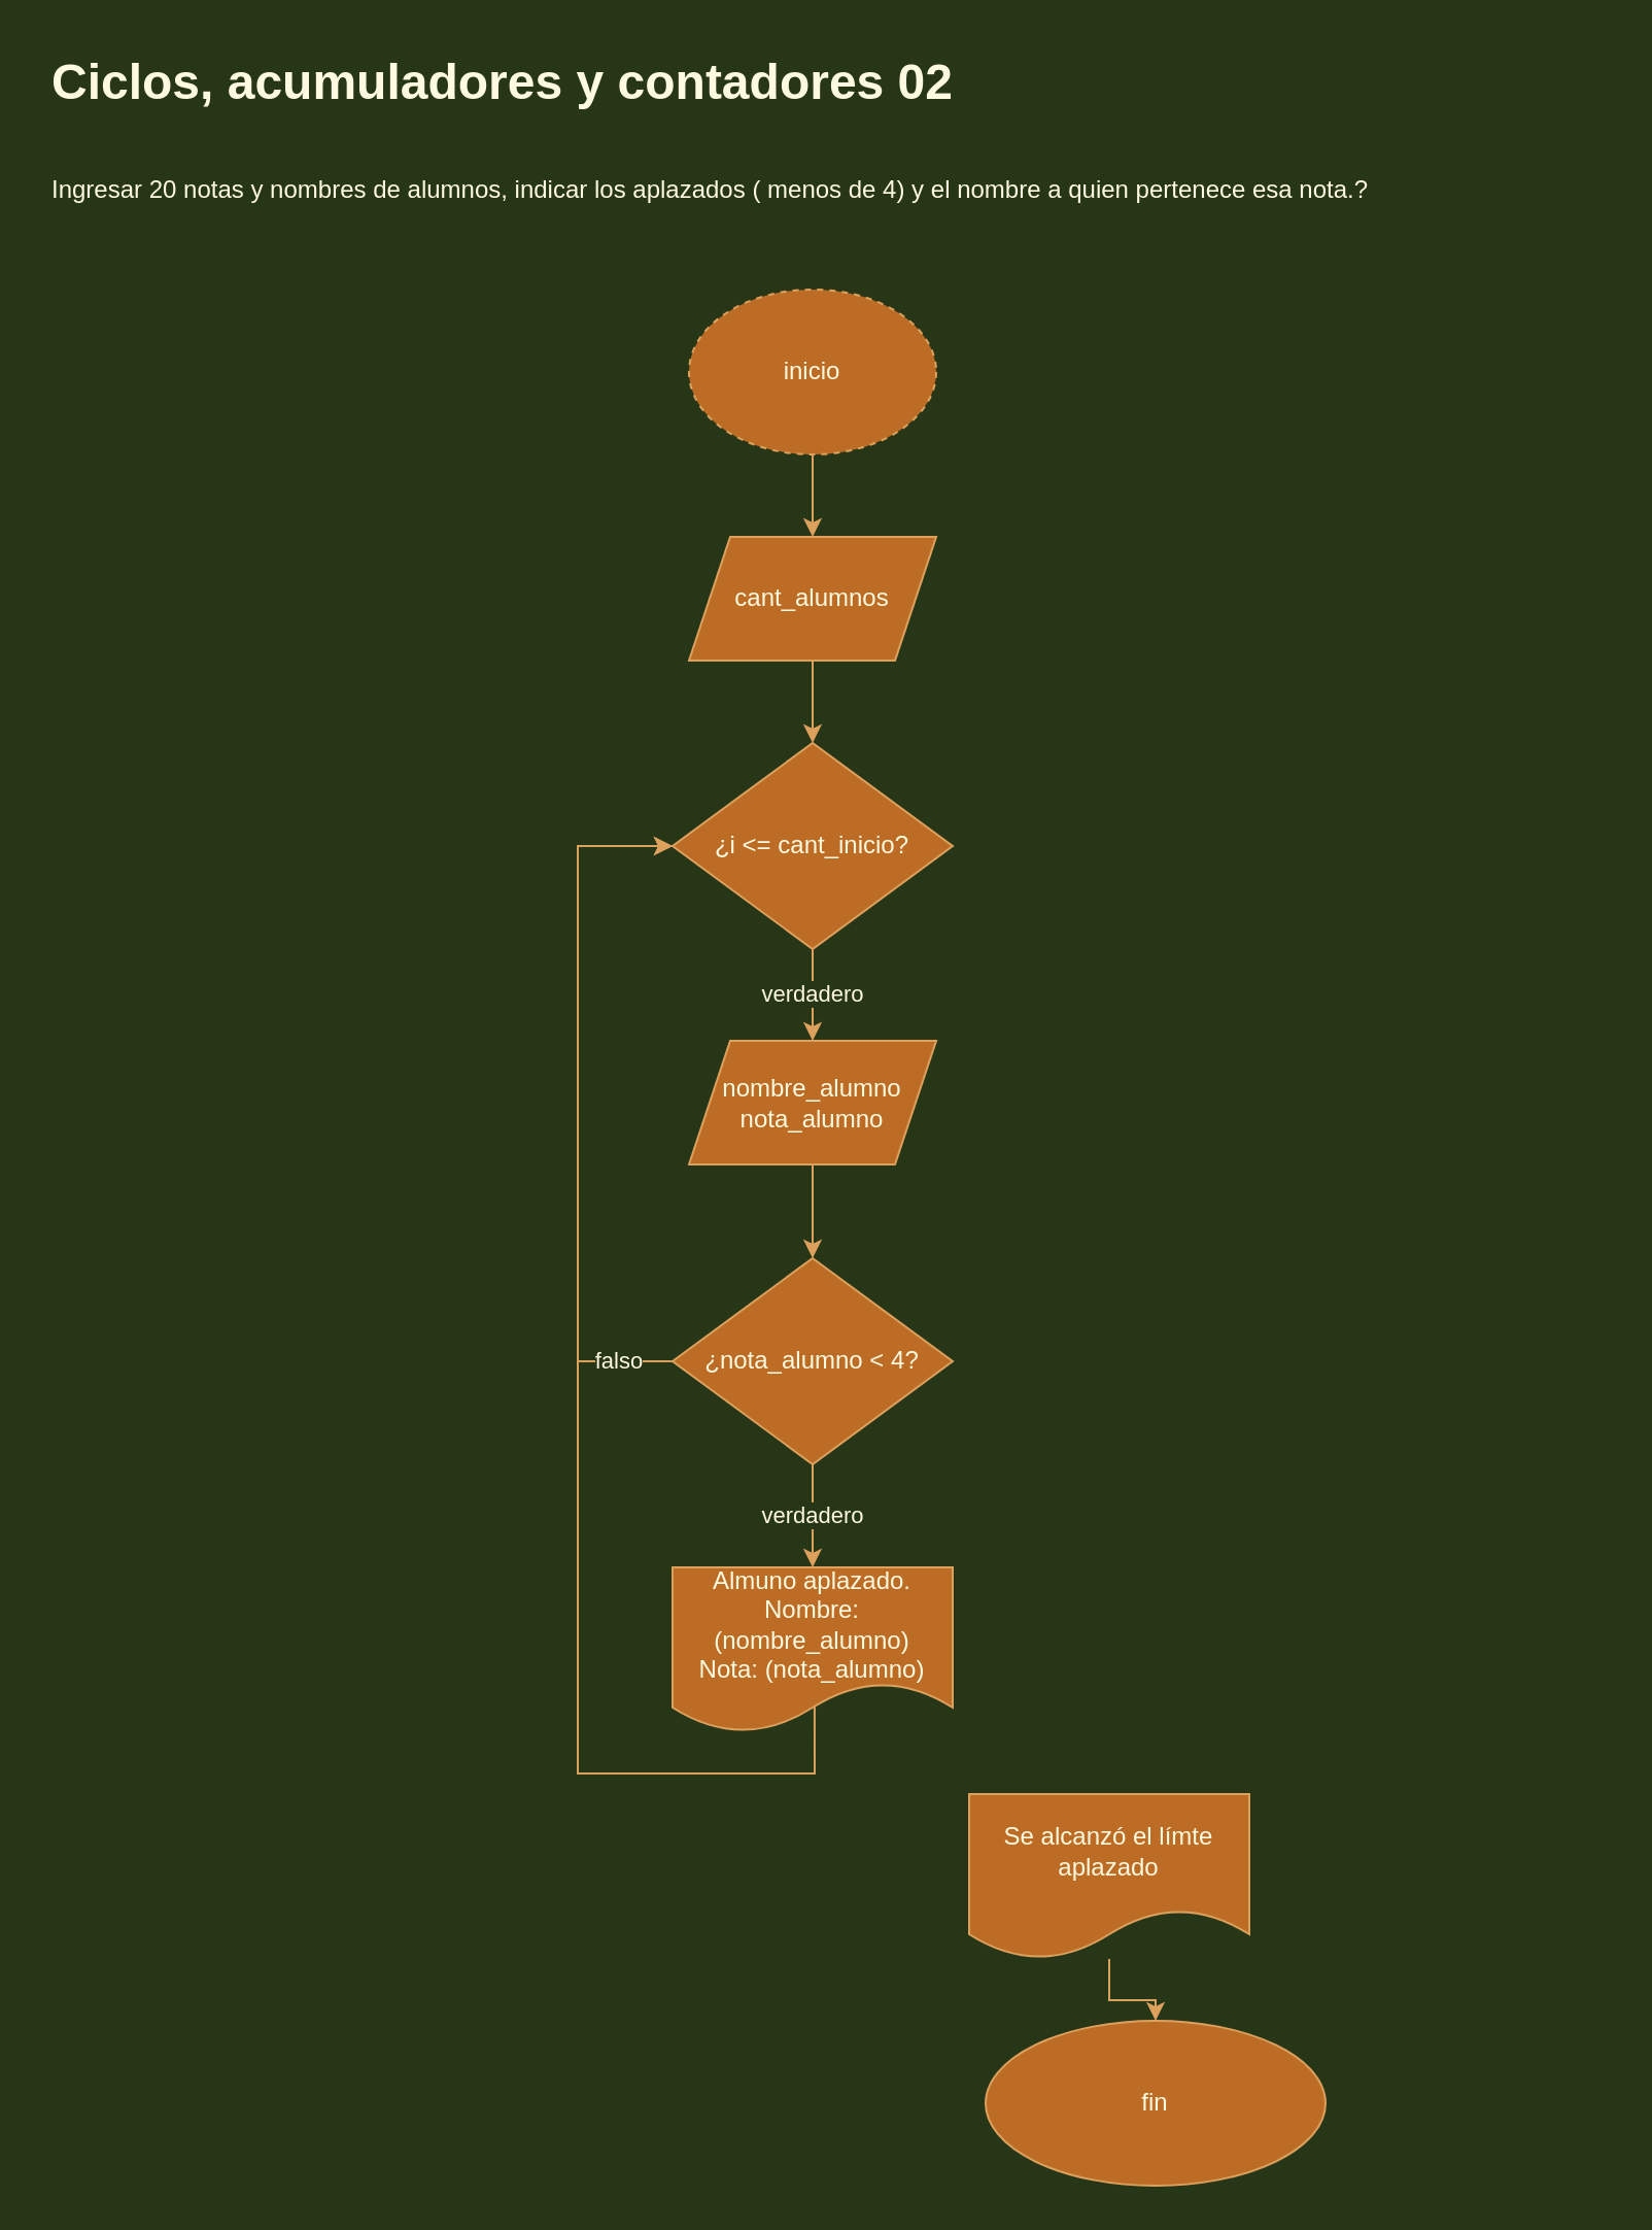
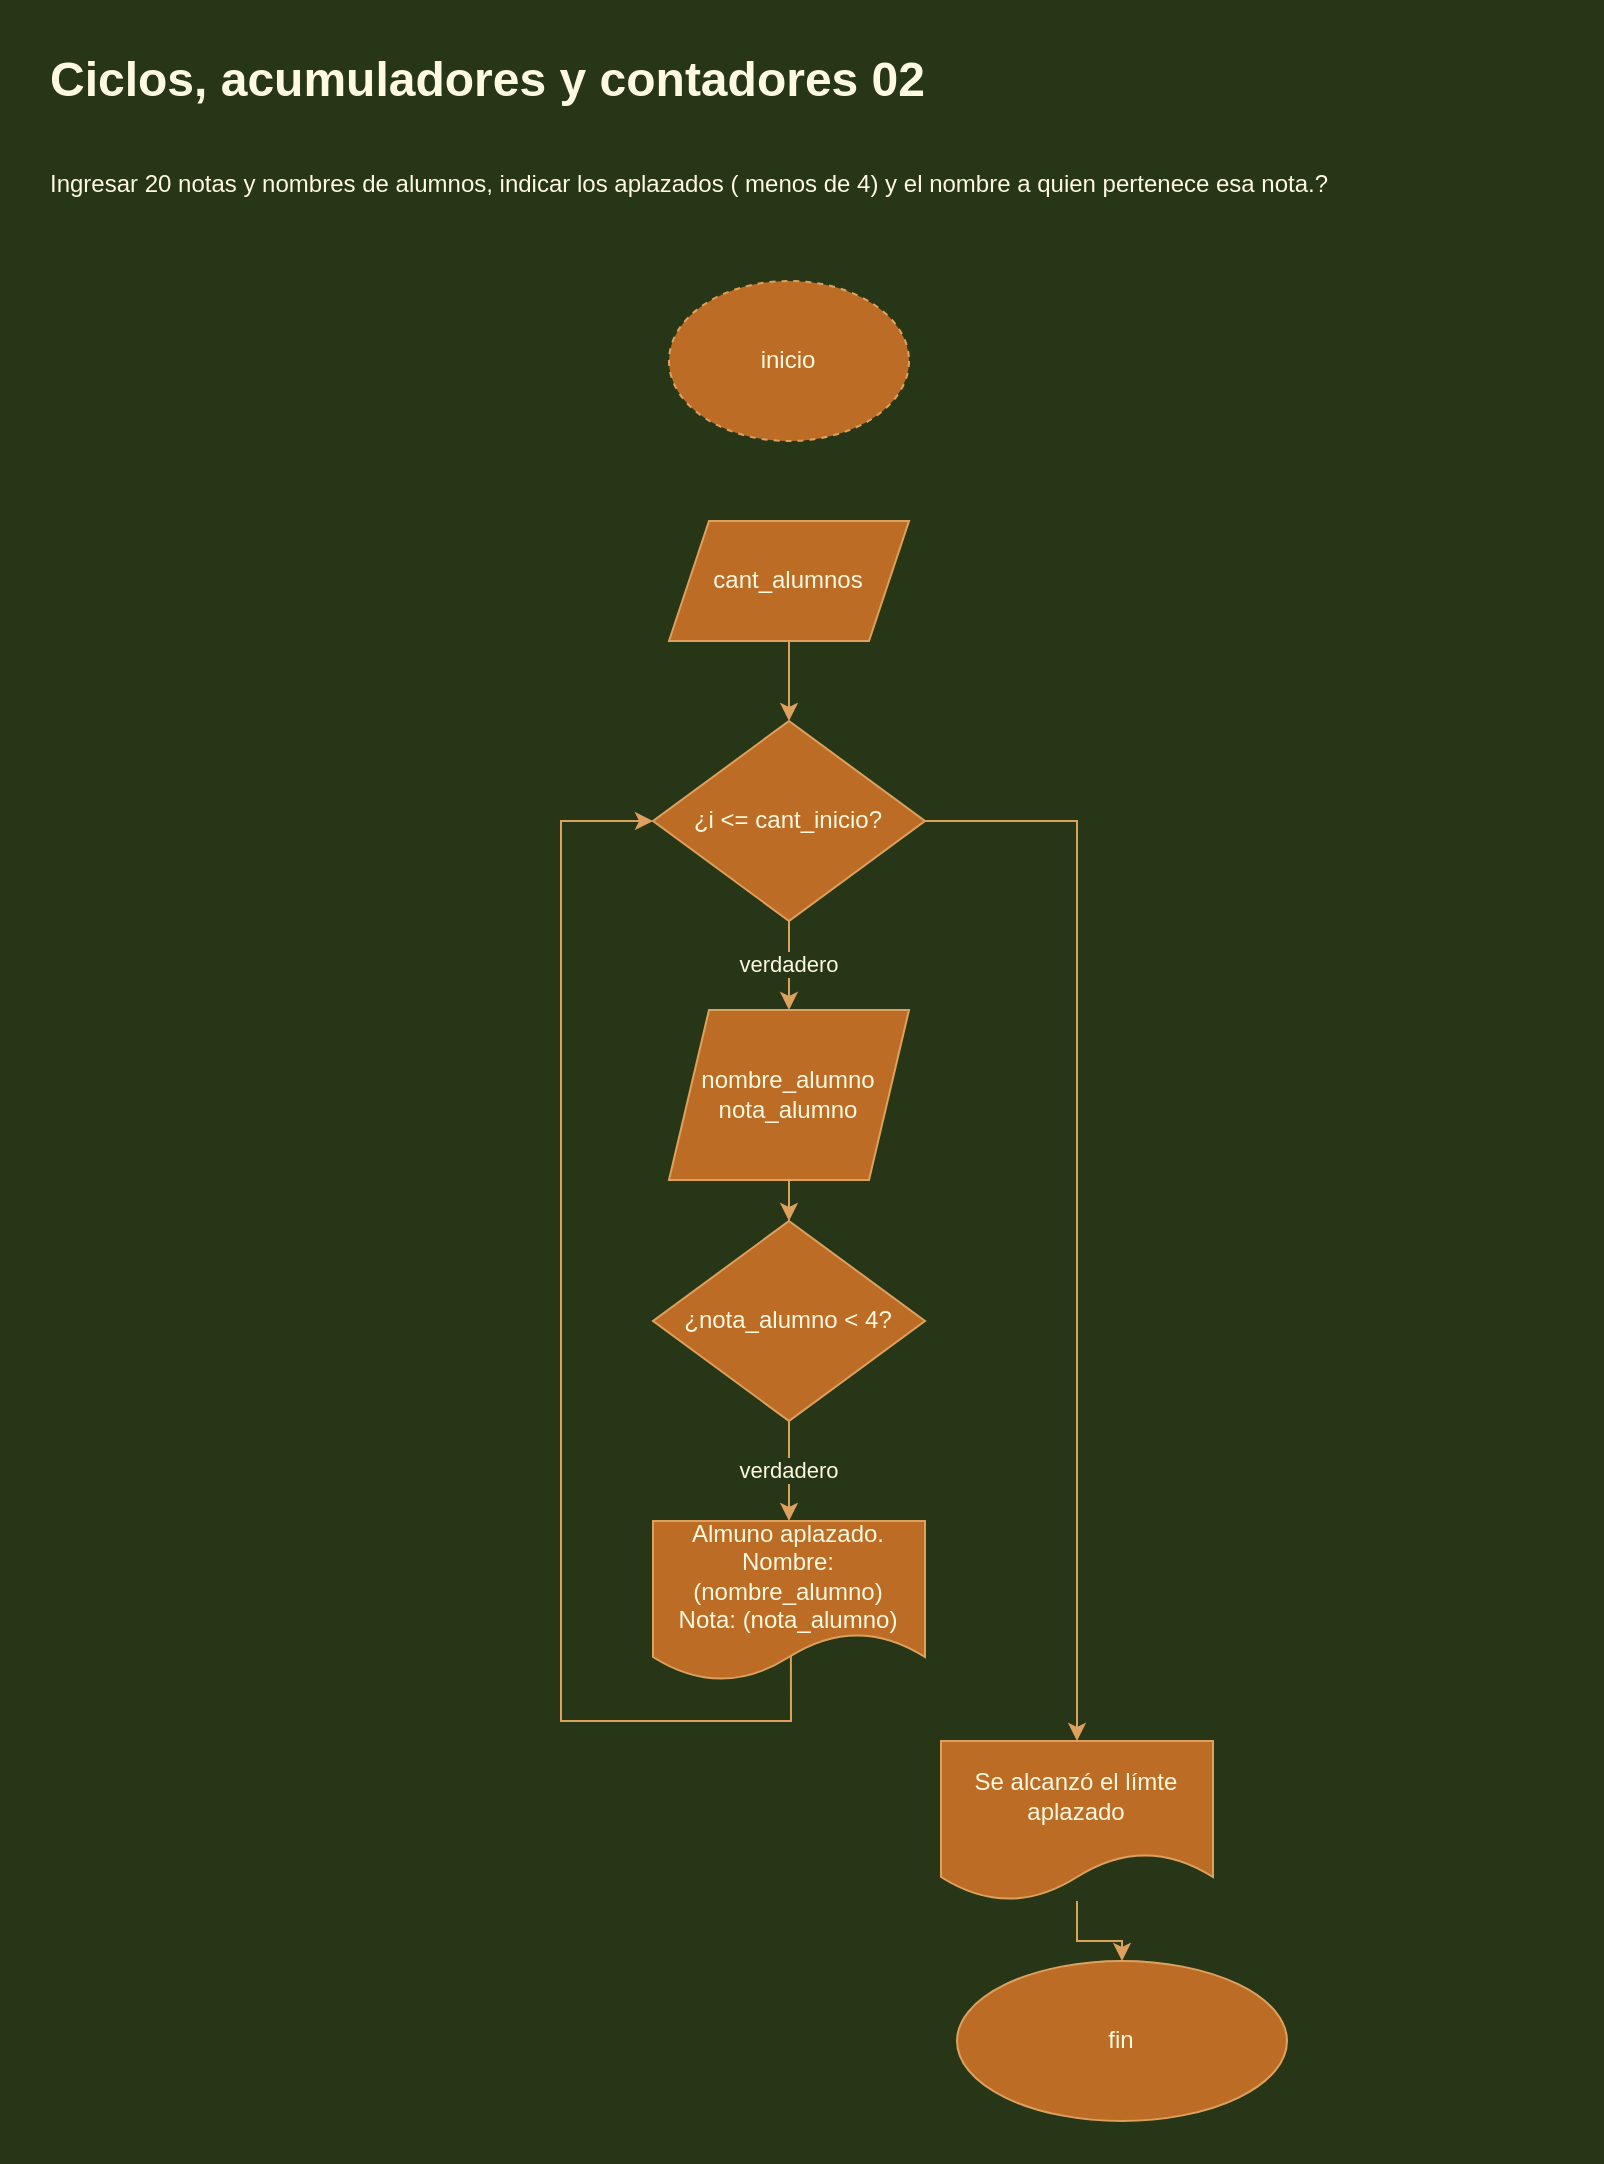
  <mxCell id="0" />
  <mxCell id="1" parent="0" />
  <mxCell id="2" value="&lt;h1&gt;Ciclos, acumuladores y contadores 02&lt;/h1&gt;&lt;div&gt;&lt;br&gt;&lt;/div&gt;&lt;div&gt;Ingresar 20 notas y nombres de alumnos, indicar los aplazados ( menos de 4) y el nombre a quien pertenece esa nota.?&lt;/div&gt;" style="text;html=1;strokeColor=none;fillColor=none;spacing=5;spacingTop=-20;whiteSpace=wrap;overflow=hidden;rounded=0;fontColor=#FEFAE0;" vertex="1" parent="1"><mxGeometry x="20" y="20" width="760" height="120" as="geometry" /></mxCell>
- <mxCell id="3" value="" style="edgeStyle=orthogonalEdgeStyle;rounded=0;orthogonalLoop=1;jettySize=auto;html=1;labelBackgroundColor=#283618;strokeColor=#DDA15E;fontColor=#FEFAE0;" edge="1" parent="1" source="4" target="6"><mxGeometry relative="1" as="geometry" /></mxCell>
  <mxCell id="4" value="inicio" style="ellipse;whiteSpace=wrap;html=1;fillColor=#BC6C25;strokeColor=#DDA15E;fontColor=#FEFAE0;dashed=1;" vertex="1" parent="1"><mxGeometry x="334" y="140" width="120" height="80" as="geometry" /></mxCell>
  <mxCell id="5" value="" style="edgeStyle=orthogonalEdgeStyle;rounded=0;orthogonalLoop=1;jettySize=auto;html=1;labelBackgroundColor=#283618;strokeColor=#DDA15E;fontColor=#FEFAE0;" edge="1" parent="1" source="6" target="9"><mxGeometry relative="1" as="geometry" /></mxCell>
  <mxCell id="6" value="cant_alumnos&lt;br&gt;" style="shape=parallelogram;perimeter=parallelogramPerimeter;whiteSpace=wrap;html=1;fixedSize=1;fillColor=#BC6C25;strokeColor=#DDA15E;fontColor=#FEFAE0;" vertex="1" parent="1"><mxGeometry x="334" y="260" width="120" height="60" as="geometry" /></mxCell>
  <mxCell id="7" value="verdadero" style="edgeStyle=orthogonalEdgeStyle;rounded=0;orthogonalLoop=1;jettySize=auto;html=1;labelBackgroundColor=#283618;strokeColor=#DDA15E;fontColor=#FEFAE0;" edge="1" parent="1" source="9" target="11"><mxGeometry relative="1" as="geometry" /></mxCell>
+ <mxCell id="8" style="edgeStyle=orthogonalEdgeStyle;rounded=0;orthogonalLoop=1;jettySize=auto;html=1;entryX=0.5;entryY=0;entryDx=0;entryDy=0;labelBackgroundColor=#283618;strokeColor=#DDA15E;fontColor=#FEFAE0;" edge="1" parent="1" source="9" target="18"><mxGeometry relative="1" as="geometry"><mxPoint x="540" y="870" as="targetPoint" /></mxGeometry></mxCell>
  <mxCell id="9" value="¿i &amp;lt;= cant_inicio?" style="rhombus;whiteSpace=wrap;html=1;fillColor=#BC6C25;strokeColor=#DDA15E;fontColor=#FEFAE0;" vertex="1" parent="1"><mxGeometry x="326" y="360" width="136" height="100" as="geometry" /></mxCell>
  <mxCell id="10" value="" style="edgeStyle=orthogonalEdgeStyle;rounded=0;orthogonalLoop=1;jettySize=auto;html=1;labelBackgroundColor=#283618;strokeColor=#DDA15E;fontColor=#FEFAE0;" edge="1" parent="1" source="11" target="14"><mxGeometry relative="1" as="geometry" /></mxCell>
- <mxCell id="11" value="nombre_alumno&lt;br&gt;nota_alumno" style="shape=parallelogram;perimeter=parallelogramPerimeter;whiteSpace=wrap;html=1;fixedSize=1;fillColor=#BC6C25;strokeColor=#DDA15E;fontColor=#FEFAE0;" vertex="1" parent="1"><mxGeometry x="334" y="504.5" width="120" height="60" as="geometry" /></mxCell>
+ <mxCell id="11" value="nombre_alumno&lt;br&gt;nota_alumno" style="shape=parallelogram;perimeter=parallelogramPerimeter;whiteSpace=wrap;html=1;fixedSize=1;fillColor=#BC6C25;strokeColor=#DDA15E;fontColor=#FEFAE0;" vertex="1" parent="1"><mxGeometry x="334" y="504.5" width="120" height="85" as="geometry" /></mxCell>
  <mxCell id="12" value="verdadero" style="edgeStyle=orthogonalEdgeStyle;rounded=0;orthogonalLoop=1;jettySize=auto;html=1;labelBackgroundColor=#283618;strokeColor=#DDA15E;fontColor=#FEFAE0;" edge="1" parent="1" source="14" target="16"><mxGeometry relative="1" as="geometry" /></mxCell>
- <mxCell id="13" value="falso" style="edgeStyle=orthogonalEdgeStyle;rounded=0;orthogonalLoop=1;jettySize=auto;html=1;entryX=0;entryY=0.5;entryDx=0;entryDy=0;exitX=0;exitY=0.5;exitDx=0;exitDy=0;labelBackgroundColor=#283618;strokeColor=#DDA15E;fontColor=#FEFAE0;" edge="1" parent="1" source="14" target="9"><mxGeometry x="-0.848" relative="1" as="geometry"><Array as="points"><mxPoint x="280" y="660" /><mxPoint x="280" y="410" /></Array><mxPoint as="offset" /></mxGeometry></mxCell>
  <mxCell id="14" value="¿nota_alumno &amp;lt; 4?" style="rhombus;whiteSpace=wrap;html=1;fillColor=#BC6C25;strokeColor=#DDA15E;fontColor=#FEFAE0;" vertex="1" parent="1"><mxGeometry x="326" y="610" width="136" height="100" as="geometry" /></mxCell>
  <mxCell id="15" style="edgeStyle=orthogonalEdgeStyle;rounded=0;orthogonalLoop=1;jettySize=auto;html=1;entryX=0;entryY=0.5;entryDx=0;entryDy=0;exitX=0.507;exitY=0.821;exitDx=0;exitDy=0;exitPerimeter=0;labelBackgroundColor=#283618;strokeColor=#DDA15E;fontColor=#FEFAE0;" edge="1" parent="1" source="16" target="9"><mxGeometry relative="1" as="geometry"><Array as="points"><mxPoint x="395" y="860" /><mxPoint x="280" y="860" /><mxPoint x="280" y="410" /></Array></mxGeometry></mxCell>
  <mxCell id="16" value="Almuno aplazado.&lt;br&gt;Nombre: (nombre_alumno)&lt;br&gt;Nota: (nota_alumno)" style="shape=document;whiteSpace=wrap;html=1;boundedLbl=1;fillColor=#BC6C25;strokeColor=#DDA15E;fontColor=#FEFAE0;" vertex="1" parent="1"><mxGeometry x="326" y="760" width="136" height="80" as="geometry" /></mxCell>
  <mxCell id="17" value="" style="edgeStyle=orthogonalEdgeStyle;rounded=0;orthogonalLoop=1;jettySize=auto;html=1;labelBackgroundColor=#283618;strokeColor=#DDA15E;fontColor=#FEFAE0;" edge="1" parent="1" source="18" target="19"><mxGeometry relative="1" as="geometry" /></mxCell>
  <mxCell id="18" value="Se alcanzó el límte aplazado" style="shape=document;whiteSpace=wrap;html=1;boundedLbl=1;fillColor=#BC6C25;strokeColor=#DDA15E;fontColor=#FEFAE0;" vertex="1" parent="1"><mxGeometry x="470" y="870" width="136" height="80" as="geometry" /></mxCell>
  <mxCell id="19" value="fin" style="ellipse;whiteSpace=wrap;html=1;fillColor=#BC6C25;strokeColor=#DDA15E;fontColor=#FEFAE0;" vertex="1" parent="1"><mxGeometry x="478" y="980" width="165" height="80" as="geometry" /></mxCell>
